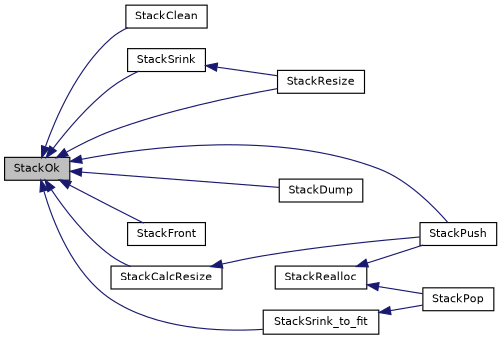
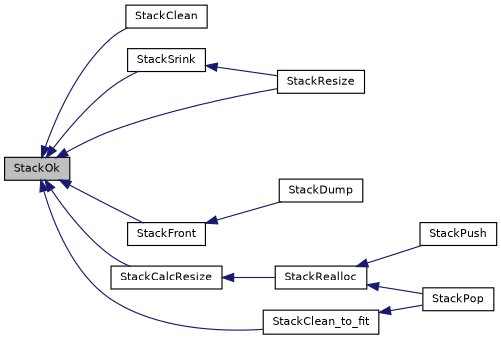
  digraph {
    fontname="DejaVu Sans"
    rankdir=LR
    node [color=black fillcolor=white fontname="DejaVu Sans" fontsize=10 shape=record style=filled]
    edge [color=midnightblue dir=back fontname="DejaVu Sans" fontsize=10 labelfontname=Helvetica labelfontsize=10 style=solid]
    n1 [fillcolor=grey75 fontcolor=black height=0.2 label=StackOk width=0.4]
    n2 [height=0.2 label=StackClean width=0.4]
    n3 [height=0.2 label=StackSrink width=0.4]
    n4 [height=0.2 label=StackResize width=0.4]
    n5 [height=0.2 label=StackPush width=0.4]
    n6 [height=0.2 label=StackDump width=0.4]
-   n7 [height=0.2 label=StackSrink_to_fit width=0.4]
+   n7 [height=0.2 label=StackClean_to_fit width=0.4]
    n8 [height=0.2 label=StackFront width=0.4]
    n9 [height=0.2 label=StackCalcResize width=0.4]
    n10 [height=0.2 label=StackRealloc width=0.4]
    n11 [height=0.2 label=StackPop width=0.4]
    n1 -> n2
    n1 -> n3
    n1 -> n4
-   n1 -> n5
-   n1 -> n6
+   n8 -> n6
    n1 -> n7
    n1 -> n8
    n1 -> n9
    n3 -> n4
    n7 -> n11
-   n9 -> n5
+   n9 -> n10
    n10 -> n5
    n10 -> n11
  }
